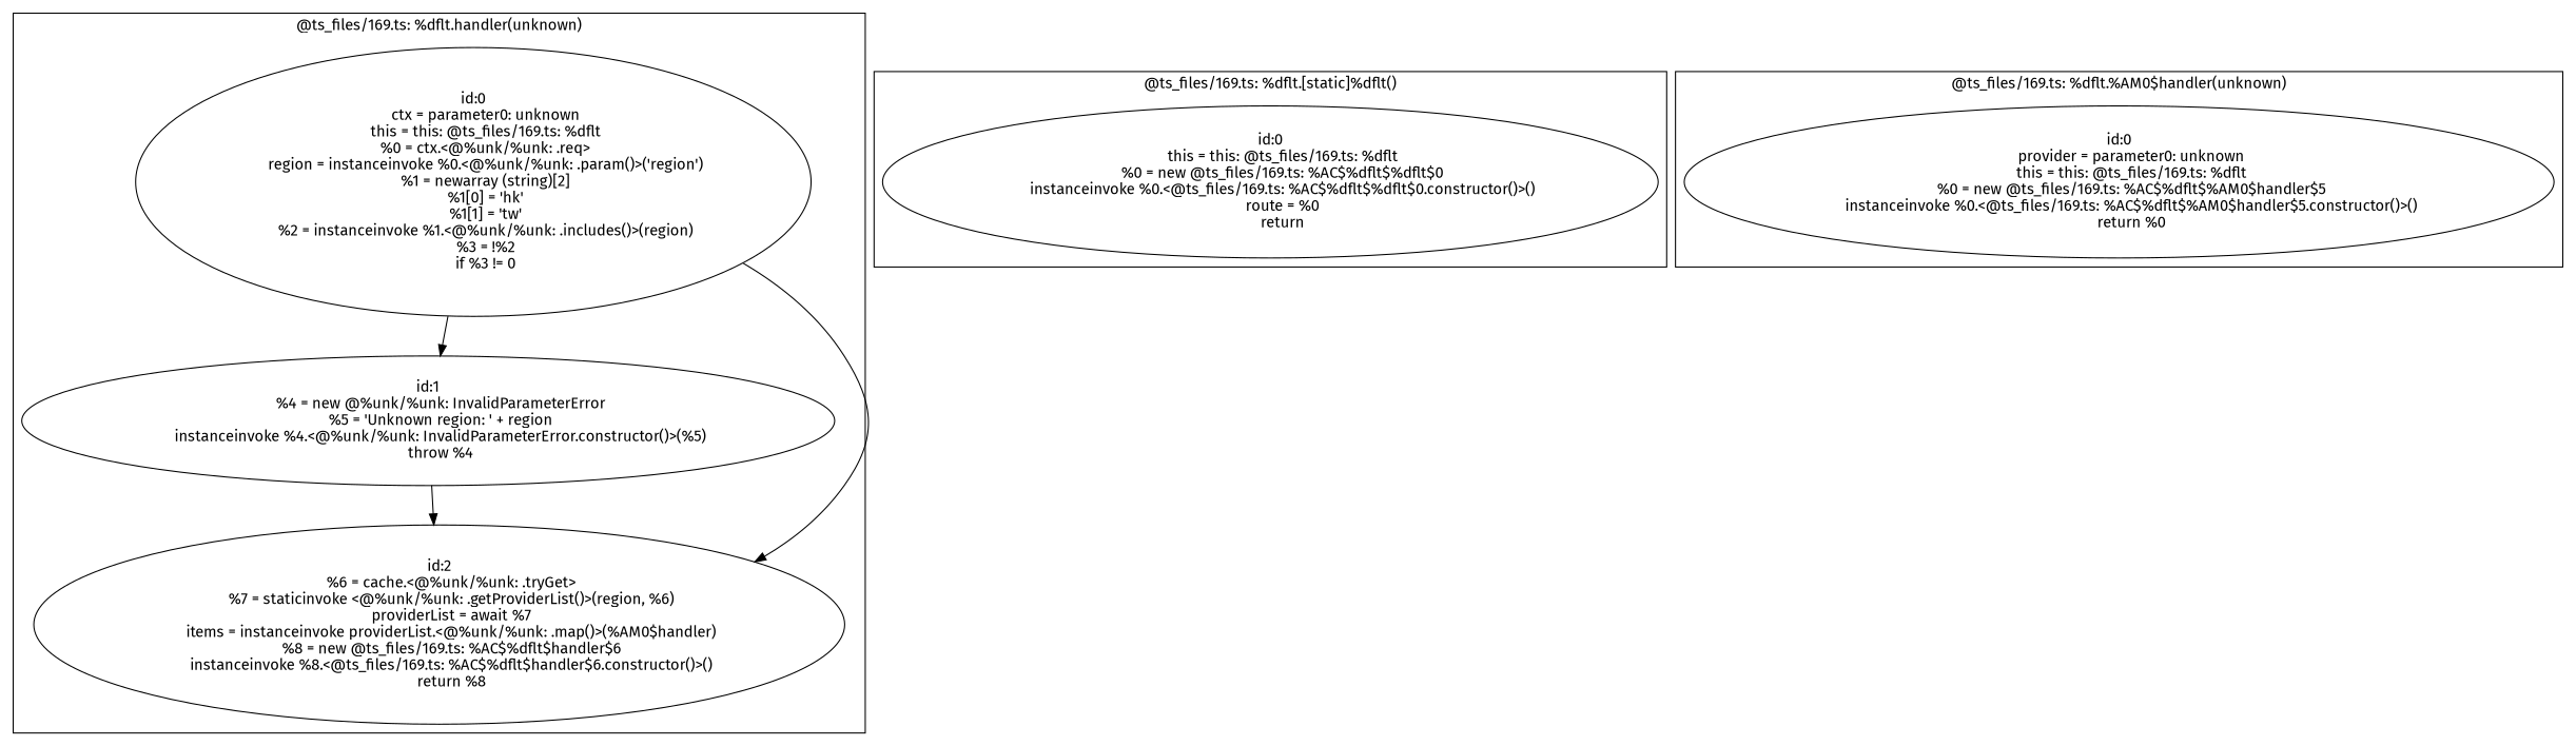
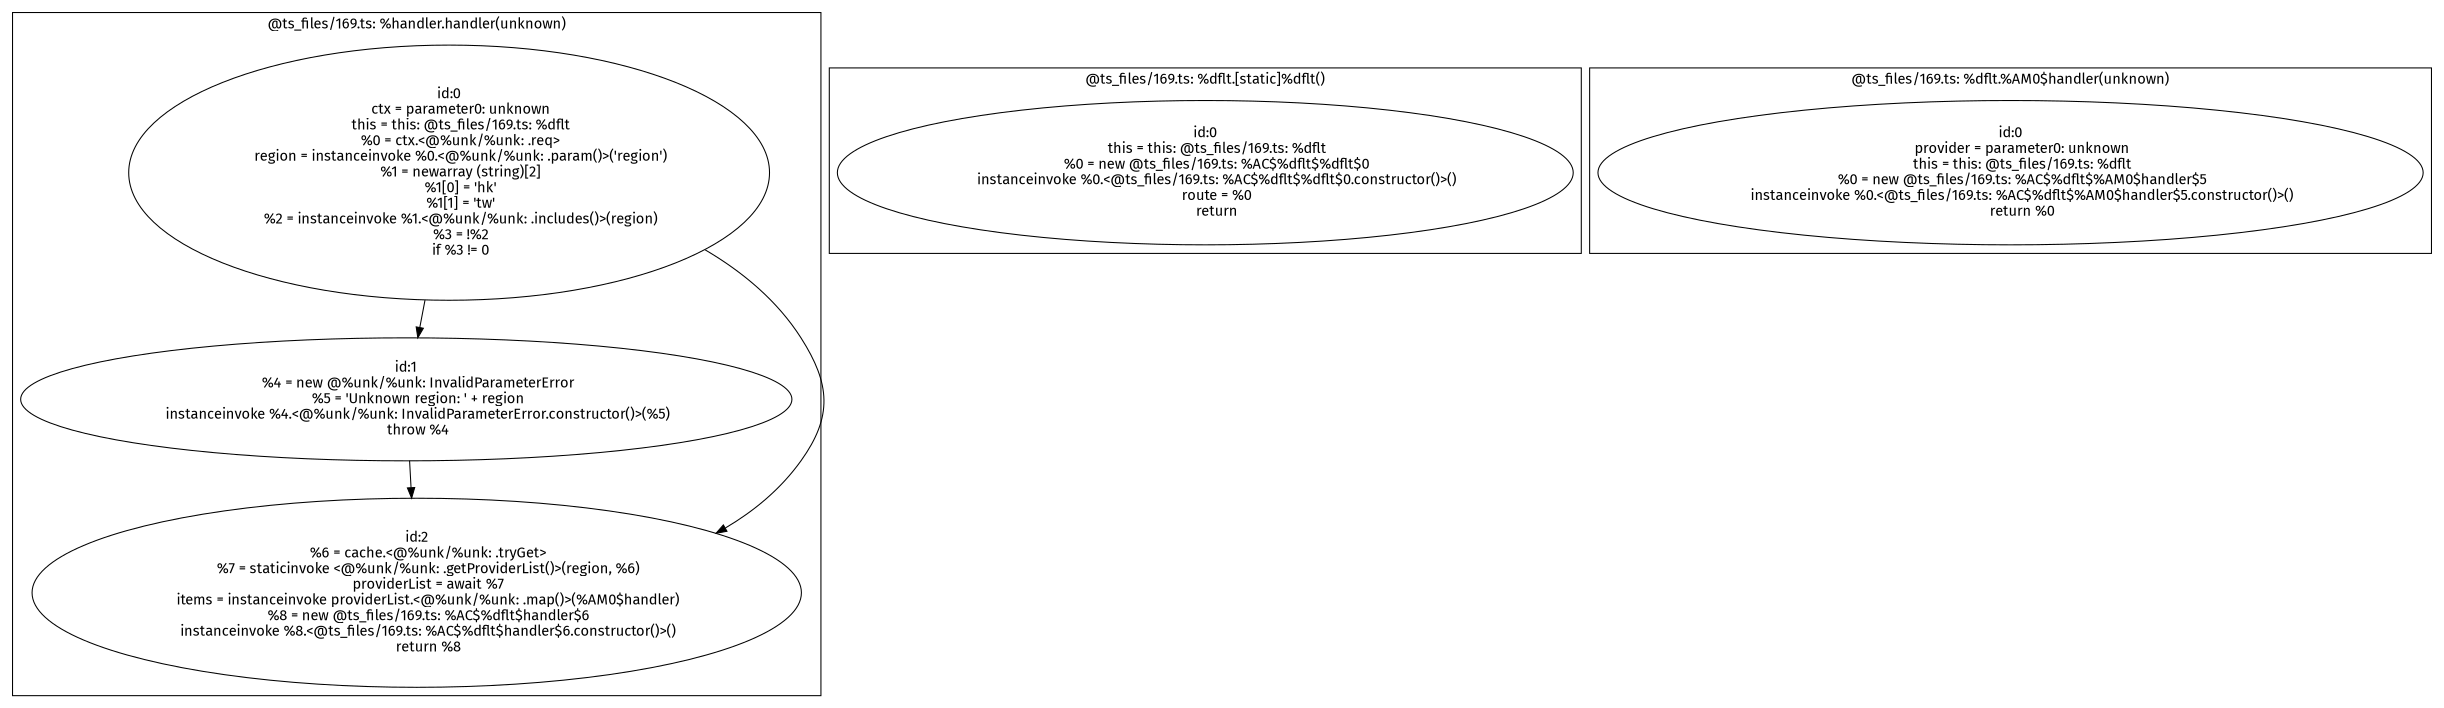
  digraph {
    fontname="Fira Sans"
    node [fontname="Fira Sans"]
    edge [fontname="Fira Sans"]
    n1 [label="id:0\n      ctx = parameter0: unknown\n      this = this: @ts_files/169.ts: %dflt\n      %0 = ctx.<@%unk/%unk: .req>\n      region = instanceinvoke %0.<@%unk/%unk: .param()>('region')\n      %1 = newarray (string)[2]\n      %1[0] = 'hk'\n      %1[1] = 'tw'\n      %2 = instanceinvoke %1.<@%unk/%unk: .includes()>(region)\n      %3 = !%2\n      if %3 != 0"]
    n2 [label="id:1\n      %4 = new @%unk/%unk: InvalidParameterError\n      %5 = 'Unknown region: ' + region\n      instanceinvoke %4.<@%unk/%unk: InvalidParameterError.constructor()>(%5)\n      throw %4"]
    n3 [label="id:2\n      %6 = cache.<@%unk/%unk: .tryGet>\n      %7 = staticinvoke <@%unk/%unk: .getProviderList()>(region, %6)\n      providerList = await %7\n      items = instanceinvoke providerList.<@%unk/%unk: .map()>(%AM0$handler)\n      %8 = new @ts_files/169.ts: %AC$%dflt$handler$6\n      instanceinvoke %8.<@ts_files/169.ts: %AC$%dflt$handler$6.constructor()>()\n      return %8"]
    n4 [label="id:0\n      this = this: @ts_files/169.ts: %dflt\n      %0 = new @ts_files/169.ts: %AC$%dflt$%dflt$0\n      instanceinvoke %0.<@ts_files/169.ts: %AC$%dflt$%dflt$0.constructor()>()\n      route = %0\n      return"]
    n5 [label="id:0\n      provider = parameter0: unknown\n      this = this: @ts_files/169.ts: %dflt\n      %0 = new @ts_files/169.ts: %AC$%dflt$%AM0$handler$5\n      instanceinvoke %0.<@ts_files/169.ts: %AC$%dflt$%AM0$handler$5.constructor()>()\n      return %0"]
    subgraph cluster_1 {
-     label="@ts_files/169.ts: %dflt.handler(unknown)"
+     label="@ts_files/169.ts: %handler.handler(unknown)"
      n1
      n2
      n3
    }
    subgraph cluster_2 {
      label="@ts_files/169.ts: %dflt.[static]%dflt()"
      n4
    }
    subgraph cluster_3 {
      label="@ts_files/169.ts: %dflt.%AM0$handler(unknown)"
      n5
    }
    n1 -> n2
    n1 -> n3
    n2 -> n3
  }
